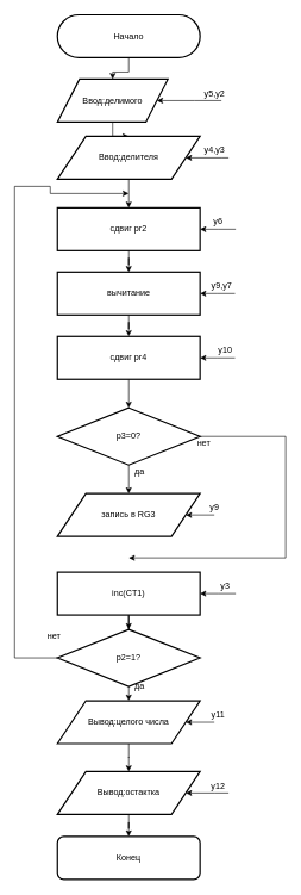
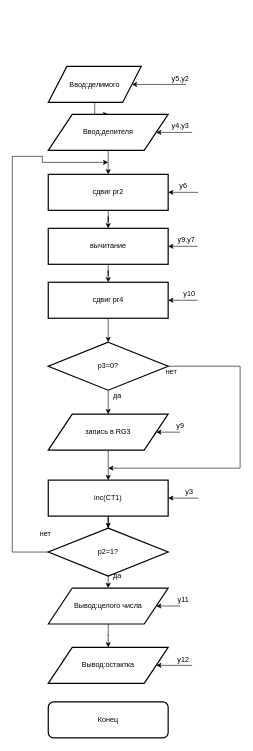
  <mxCell id="0" />
  <mxCell id="1" parent="0" />
- <mxCell id="2" style="edgeStyle=orthogonalEdgeStyle;rounded=0;orthogonalLoop=1;jettySize=auto;html=1;exitX=0.5;exitY=1;exitDx=0;exitDy=0;" edge="1" parent="1" source="3" target="15"><mxGeometry relative="1" as="geometry" /></mxCell>
- <mxCell id="3" value="Начало" style="rounded=1;whiteSpace=wrap;html=1;arcSize=50;strokeWidth=2;" vertex="1" parent="1"><mxGeometry x="80" y="20" width="200" height="60" as="geometry" /></mxCell>
  <mxCell id="4" value="" style="edgeStyle=orthogonalEdgeStyle;rounded=0;orthogonalLoop=1;jettySize=auto;html=1;" edge="1" parent="1" source="6" target="9"><mxGeometry relative="1" as="geometry" /></mxCell>
  <mxCell id="5" style="edgeStyle=orthogonalEdgeStyle;rounded=0;orthogonalLoop=1;jettySize=auto;html=1;exitX=1;exitY=0.5;exitDx=0;exitDy=0;startArrow=classic;startFill=1;endArrow=none;endFill=0;" edge="1" parent="1" source="6"><mxGeometry relative="1" as="geometry"><mxPoint x="330" y="320" as="targetPoint" /></mxGeometry></mxCell>
  <mxCell id="6" value="сдвиг pr2" style="rounded=0;whiteSpace=wrap;html=1;strokeWidth=2;" vertex="1" parent="1"><mxGeometry x="80" y="290" width="200" height="60" as="geometry" /></mxCell>
  <mxCell id="7" value="" style="edgeStyle=orthogonalEdgeStyle;rounded=0;orthogonalLoop=1;jettySize=auto;html=1;" edge="1" parent="1" source="9" target="12"><mxGeometry relative="1" as="geometry" /></mxCell>
  <mxCell id="8" style="edgeStyle=orthogonalEdgeStyle;rounded=0;orthogonalLoop=1;jettySize=auto;html=1;exitX=1;exitY=0.5;exitDx=0;exitDy=0;startArrow=classic;startFill=1;endArrow=none;endFill=0;" edge="1" parent="1" source="9"><mxGeometry relative="1" as="geometry"><mxPoint x="329" y="410" as="targetPoint" /></mxGeometry></mxCell>
  <mxCell id="9" value="вычитание" style="rounded=0;whiteSpace=wrap;html=1;strokeWidth=2;" vertex="1" parent="1"><mxGeometry x="80" y="380" width="200" height="60" as="geometry" /></mxCell>
  <mxCell id="10" style="edgeStyle=orthogonalEdgeStyle;rounded=0;orthogonalLoop=1;jettySize=auto;html=1;exitX=0.5;exitY=1;exitDx=0;exitDy=0;" edge="1" parent="1" source="12" target="27"><mxGeometry relative="1" as="geometry" /></mxCell>
  <mxCell id="11" style="edgeStyle=orthogonalEdgeStyle;rounded=0;orthogonalLoop=1;jettySize=auto;html=1;exitX=1;exitY=0.5;exitDx=0;exitDy=0;startArrow=classic;startFill=1;endArrow=none;endFill=0;" edge="1" parent="1" source="12"><mxGeometry relative="1" as="geometry"><mxPoint x="329" y="500" as="targetPoint" /></mxGeometry></mxCell>
  <mxCell id="12" value="сдвиг pr4" style="rounded=0;whiteSpace=wrap;html=1;strokeWidth=2;" vertex="1" parent="1"><mxGeometry x="80" y="470" width="200" height="60" as="geometry" /></mxCell>
  <mxCell id="13" value="" style="edgeStyle=orthogonalEdgeStyle;rounded=0;orthogonalLoop=1;jettySize=auto;html=1;" edge="1" parent="1" source="15" target="18"><mxGeometry relative="1" as="geometry" /></mxCell>
  <mxCell id="14" style="edgeStyle=orthogonalEdgeStyle;rounded=0;orthogonalLoop=1;jettySize=auto;html=1;exitX=1;exitY=0.5;exitDx=0;exitDy=0;endArrow=none;endFill=0;startArrow=classic;startFill=1;" edge="1" parent="1" source="15"><mxGeometry relative="1" as="geometry"><mxPoint x="310" y="140" as="targetPoint" /></mxGeometry></mxCell>
  <mxCell id="15" value="Ввод:делимого" style="shape=parallelogram;perimeter=parallelogramPerimeter;whiteSpace=wrap;html=1;strokeWidth=2;" vertex="1" parent="1"><mxGeometry x="80" y="110" width="155" height="60" as="geometry" /></mxCell>
  <mxCell id="16" style="edgeStyle=orthogonalEdgeStyle;rounded=0;orthogonalLoop=1;jettySize=auto;html=1;exitX=0.5;exitY=1;exitDx=0;exitDy=0;" edge="1" parent="1" source="18" target="6"><mxGeometry relative="1" as="geometry" /></mxCell>
  <mxCell id="17" style="edgeStyle=orthogonalEdgeStyle;rounded=0;orthogonalLoop=1;jettySize=auto;html=1;exitX=1;exitY=0.5;exitDx=0;exitDy=0;startArrow=classic;startFill=1;endArrow=none;endFill=0;" edge="1" parent="1" source="18"><mxGeometry relative="1" as="geometry"><mxPoint x="320" y="220" as="targetPoint" /><Array as="points"><mxPoint x="310" y="220" /><mxPoint x="310" y="220" /></Array></mxGeometry></mxCell>
  <mxCell id="18" value="Ввод:делителя" style="shape=parallelogram;perimeter=parallelogramPerimeter;whiteSpace=wrap;html=1;strokeWidth=2;" vertex="1" parent="1"><mxGeometry x="80" y="190" width="200" height="60" as="geometry" /></mxCell>
+ <mxCell id="19" style="edgeStyle=orthogonalEdgeStyle;rounded=0;orthogonalLoop=1;jettySize=auto;html=1;exitX=0.5;exitY=1;exitDx=0;exitDy=0;entryX=0.5;entryY=0;entryDx=0;entryDy=0;" edge="1" parent="1" source="20" target="31"><mxGeometry relative="1" as="geometry" /></mxCell>
  <mxCell id="20" value="запись в RG3" style="shape=parallelogram;perimeter=parallelogramPerimeter;whiteSpace=wrap;html=1;strokeWidth=2;" vertex="1" parent="1"><mxGeometry x="80" y="690" width="200" height="60" as="geometry" /></mxCell>
  <mxCell id="21" style="edgeStyle=orthogonalEdgeStyle;rounded=0;orthogonalLoop=1;jettySize=auto;html=1;exitX=0;exitY=0.5;exitDx=0;exitDy=0;" edge="1" parent="1" source="23"><mxGeometry relative="1" as="geometry"><mxPoint x="180" y="270" as="targetPoint" /><Array as="points"><mxPoint x="20" y="920" /><mxPoint x="20" y="260" /><mxPoint x="70" y="260" /><mxPoint x="70" y="270" /></Array></mxGeometry></mxCell>
  <mxCell id="22" style="edgeStyle=orthogonalEdgeStyle;rounded=0;orthogonalLoop=1;jettySize=auto;html=1;exitX=0.5;exitY=1;exitDx=0;exitDy=0;" edge="1" parent="1" source="23"><mxGeometry relative="1" as="geometry"><mxPoint x="180" y="980" as="targetPoint" /></mxGeometry></mxCell>
  <mxCell id="23" value="p2=1?" style="rhombus;whiteSpace=wrap;html=1;strokeWidth=2;" vertex="1" parent="1"><mxGeometry x="80" y="880" width="200" height="80" as="geometry" /></mxCell>
  <mxCell id="24" value="нет" style="text;html=1;align=center;verticalAlign=middle;resizable=0;points=[];autosize=1;" vertex="1" parent="1"><mxGeometry x="60" y="880" width="30" height="20" as="geometry" /></mxCell>
  <mxCell id="25" style="edgeStyle=orthogonalEdgeStyle;rounded=0;orthogonalLoop=1;jettySize=auto;html=1;exitX=0.5;exitY=1;exitDx=0;exitDy=0;" edge="1" parent="1" source="27" target="20"><mxGeometry relative="1" as="geometry" /></mxCell>
  <mxCell id="26" style="edgeStyle=orthogonalEdgeStyle;rounded=0;orthogonalLoop=1;jettySize=auto;html=1;exitX=1;exitY=0.5;exitDx=0;exitDy=0;" edge="1" parent="1" source="27"><mxGeometry relative="1" as="geometry"><mxPoint x="180" y="780" as="targetPoint" /><Array as="points"><mxPoint x="400" y="610" /><mxPoint x="400" y="780" /></Array></mxGeometry></mxCell>
  <mxCell id="27" value="p3=0?" style="rhombus;whiteSpace=wrap;html=1;strokeWidth=2;" vertex="1" parent="1"><mxGeometry x="80" y="570" width="200" height="80" as="geometry" /></mxCell>
  <mxCell id="28" value="да" style="text;html=1;align=center;verticalAlign=middle;resizable=0;points=[];autosize=1;" vertex="1" parent="1"><mxGeometry x="180" y="650" width="30" height="20" as="geometry" /></mxCell>
  <mxCell id="29" style="edgeStyle=orthogonalEdgeStyle;rounded=0;orthogonalLoop=1;jettySize=auto;html=1;exitX=0.5;exitY=1;exitDx=0;exitDy=0;" edge="1" parent="1" source="31" target="23"><mxGeometry relative="1" as="geometry" /></mxCell>
  <mxCell id="30" style="edgeStyle=orthogonalEdgeStyle;rounded=0;orthogonalLoop=1;jettySize=auto;html=1;exitX=1;exitY=0.5;exitDx=0;exitDy=0;startArrow=classic;startFill=1;endArrow=none;endFill=0;" edge="1" parent="1" source="31"><mxGeometry relative="1" as="geometry"><mxPoint x="330" y="830" as="targetPoint" /></mxGeometry></mxCell>
  <mxCell id="31" value="inc(CT1)" style="rounded=0;whiteSpace=wrap;html=1;strokeWidth=2;" vertex="1" parent="1"><mxGeometry x="80" y="800" width="200" height="60" as="geometry" /></mxCell>
  <mxCell id="32" value="" style="edgeStyle=orthogonalEdgeStyle;rounded=0;orthogonalLoop=1;jettySize=auto;html=1;" edge="1" parent="1" source="34" target="37"><mxGeometry relative="1" as="geometry" /></mxCell>
  <mxCell id="33" style="edgeStyle=orthogonalEdgeStyle;rounded=0;orthogonalLoop=1;jettySize=auto;html=1;exitX=1;exitY=0.5;exitDx=0;exitDy=0;startArrow=classic;startFill=1;endArrow=none;endFill=0;" edge="1" parent="1" source="34"><mxGeometry relative="1" as="geometry"><mxPoint x="300" y="1010" as="targetPoint" /></mxGeometry></mxCell>
  <mxCell id="34" value="Вывод:целого числа" style="shape=parallelogram;perimeter=parallelogramPerimeter;whiteSpace=wrap;html=1;strokeWidth=2;" vertex="1" parent="1"><mxGeometry x="80" y="980" width="200" height="60" as="geometry" /></mxCell>
- <mxCell id="35" style="edgeStyle=orthogonalEdgeStyle;rounded=0;orthogonalLoop=1;jettySize=auto;html=1;exitX=0.5;exitY=1;exitDx=0;exitDy=0;" edge="1" parent="1" source="37" target="38"><mxGeometry relative="1" as="geometry" /></mxCell>
  <mxCell id="36" style="edgeStyle=orthogonalEdgeStyle;rounded=0;orthogonalLoop=1;jettySize=auto;html=1;exitX=1;exitY=0.5;exitDx=0;exitDy=0;startArrow=classic;startFill=1;endArrow=none;endFill=0;" edge="1" parent="1" source="37"><mxGeometry relative="1" as="geometry"><mxPoint x="320" y="1109" as="targetPoint" /></mxGeometry></mxCell>
  <mxCell id="37" value="Вывод:остактка" style="shape=parallelogram;perimeter=parallelogramPerimeter;whiteSpace=wrap;html=1;strokeWidth=2;" vertex="1" parent="1"><mxGeometry x="80" y="1079" width="200" height="60" as="geometry" /></mxCell>
  <mxCell id="38" value="Конец" style="rounded=1;whiteSpace=wrap;html=1;strokeWidth=2;" vertex="1" parent="1"><mxGeometry x="80" y="1170" width="200" height="60" as="geometry" /></mxCell>
  <mxCell id="39" value="y5,y2" style="text;html=1;align=center;verticalAlign=middle;resizable=0;points=[];autosize=1;" vertex="1" parent="1"><mxGeometry x="280" y="120" width="40" height="20" as="geometry" /></mxCell>
  <mxCell id="40" value="y4,y3" style="text;html=1;align=center;verticalAlign=middle;resizable=0;points=[];autosize=1;" vertex="1" parent="1"><mxGeometry x="280" y="200" width="40" height="20" as="geometry" /></mxCell>
  <mxCell id="41" value="y6" style="text;html=1;align=center;verticalAlign=middle;resizable=0;points=[];autosize=1;" vertex="1" parent="1"><mxGeometry x="290" y="300" width="30" height="20" as="geometry" /></mxCell>
  <mxCell id="42" value="y9,y7" style="text;html=1;align=center;verticalAlign=middle;resizable=0;points=[];autosize=1;" vertex="1" parent="1"><mxGeometry x="290" y="390" width="40" height="20" as="geometry" /></mxCell>
  <mxCell id="43" value="y10" style="text;html=1;align=center;verticalAlign=middle;resizable=0;points=[];autosize=1;" vertex="1" parent="1"><mxGeometry x="300" y="480" width="30" height="20" as="geometry" /></mxCell>
  <mxCell id="44" value="нет" style="text;html=1;align=center;verticalAlign=middle;resizable=0;points=[];autosize=1;" vertex="1" parent="1"><mxGeometry x="270" y="610" width="30" height="20" as="geometry" /></mxCell>
  <mxCell id="45" value="да" style="text;html=1;align=center;verticalAlign=middle;resizable=0;points=[];autosize=1;" vertex="1" parent="1"><mxGeometry x="180" y="950" width="30" height="20" as="geometry" /></mxCell>
  <mxCell id="46" value="y9" style="text;html=1;align=center;verticalAlign=middle;resizable=0;points=[];autosize=1;" vertex="1" parent="1"><mxGeometry x="285" y="700" width="30" height="20" as="geometry" /></mxCell>
  <mxCell id="47" style="edgeStyle=orthogonalEdgeStyle;rounded=0;orthogonalLoop=1;jettySize=auto;html=1;exitX=1;exitY=0.5;exitDx=0;exitDy=0;startArrow=classic;startFill=1;endArrow=none;endFill=0;" edge="1" parent="1" source="20"><mxGeometry relative="1" as="geometry"><mxPoint x="260" y="720" as="sourcePoint" /><mxPoint x="300" y="720" as="targetPoint" /></mxGeometry></mxCell>
  <mxCell id="48" value="y3" style="text;html=1;align=center;verticalAlign=middle;resizable=0;points=[];autosize=1;" vertex="1" parent="1"><mxGeometry x="300" y="810" width="30" height="20" as="geometry" /></mxCell>
  <mxCell id="49" value="y11" style="text;html=1;align=center;verticalAlign=middle;resizable=0;points=[];autosize=1;" vertex="1" parent="1"><mxGeometry x="290" y="990" width="30" height="20" as="geometry" /></mxCell>
  <mxCell id="50" value="y12" style="text;html=1;align=center;verticalAlign=middle;resizable=0;points=[];autosize=1;" vertex="1" parent="1"><mxGeometry x="290" y="1090" width="30" height="20" as="geometry" /></mxCell>
